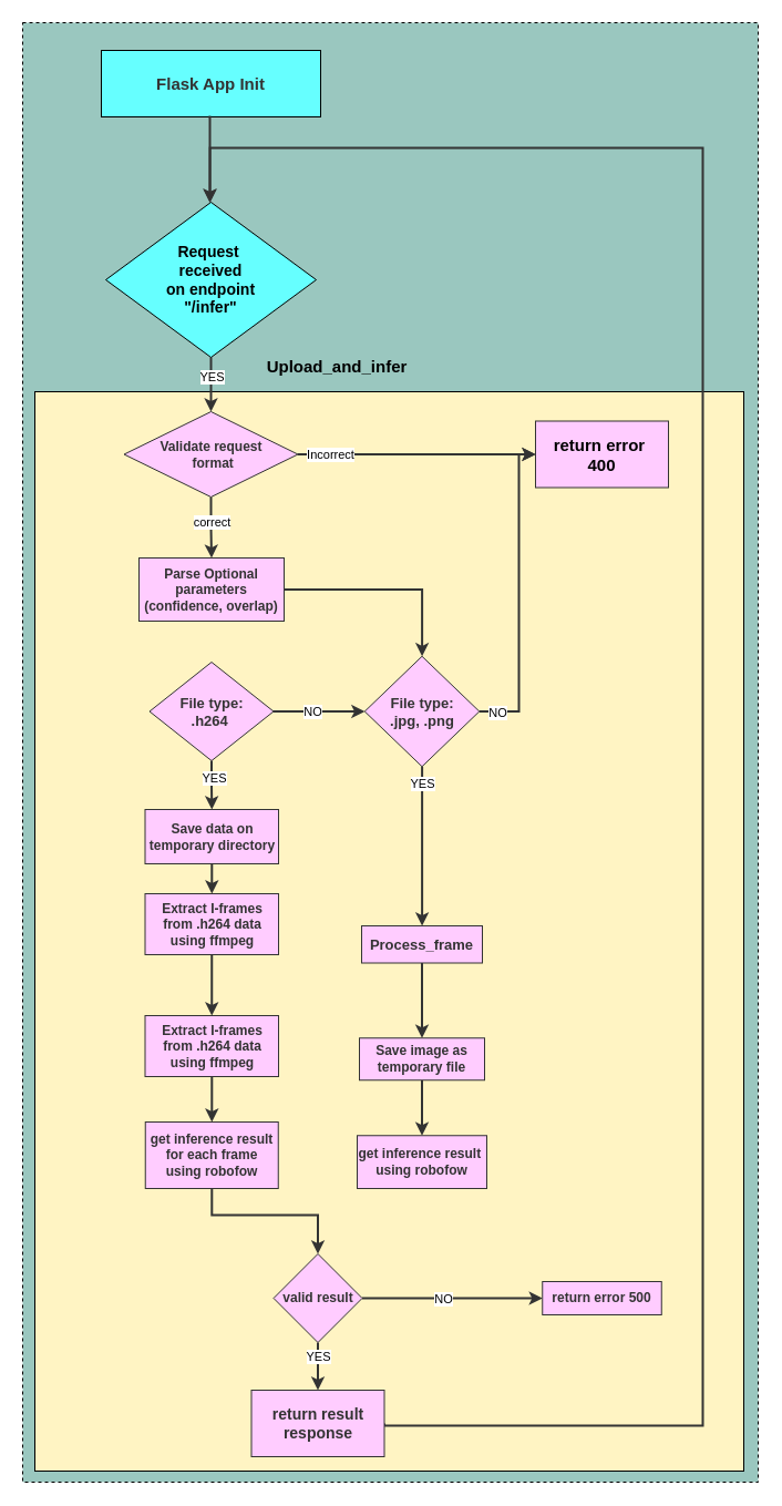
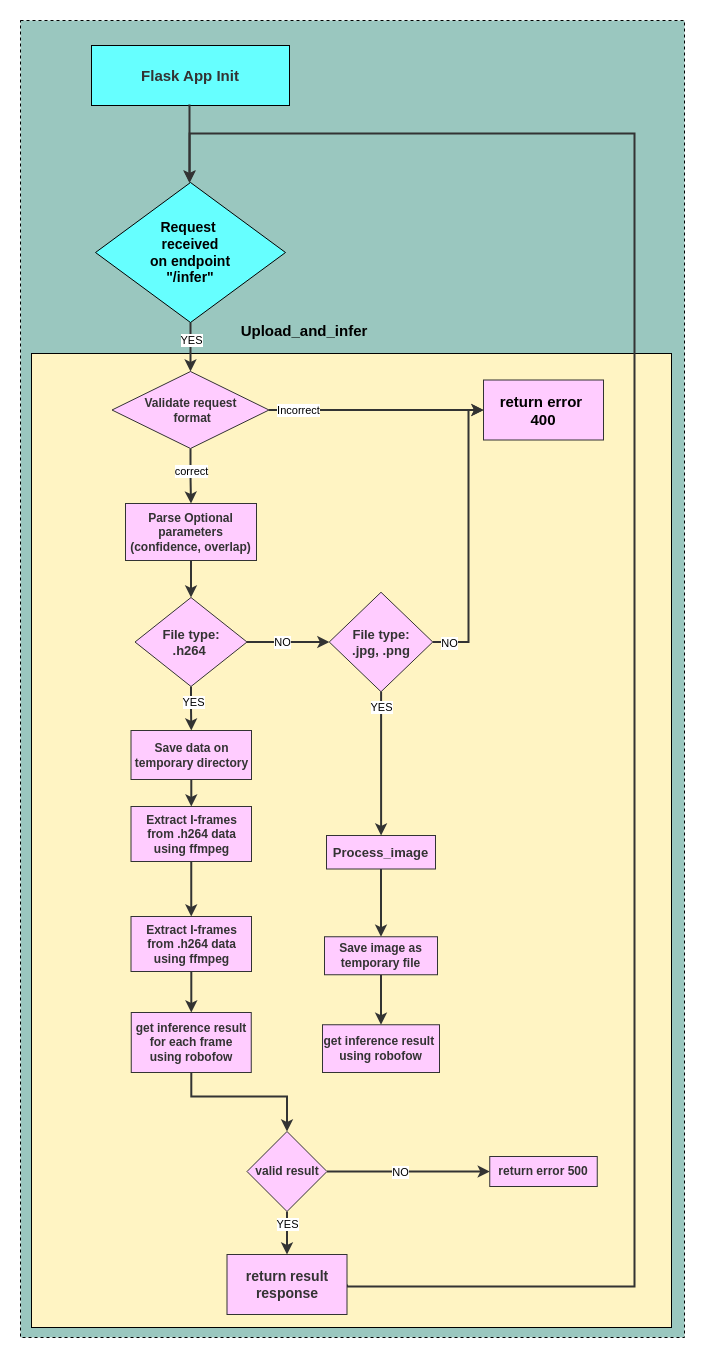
  <mxCell id="0" />
  <mxCell id="1" parent="0" />
  <mxCell id="2" value="" style="rounded=0;whiteSpace=wrap;html=1;dashed=1;fillColor=#9AC7BF;" parent="1" vertex="1"><mxGeometry x="20" y="20" width="664" height="1317" as="geometry" /></mxCell>
  <mxCell id="3" value="" style="rounded=0;whiteSpace=wrap;html=1;fillColor=#FFF4C3;" vertex="1" parent="1"><mxGeometry x="31" y="353" width="640" height="974" as="geometry" /></mxCell>
  <mxCell id="4" value="&lt;b&gt;&lt;font color=&quot;#333333&quot; style=&quot;font-size: 15px;&quot;&gt;Flask App Init&lt;/font&gt;&lt;/b&gt;" style="rounded=0;whiteSpace=wrap;html=1;strokeColor=#000000;fillColor=#66FFFF;" parent="1" vertex="1"><mxGeometry x="91" y="45" width="198" height="60" as="geometry" /></mxCell>
  <mxCell id="5" style="edgeStyle=orthogonalEdgeStyle;rounded=0;orthogonalLoop=1;jettySize=auto;html=1;entryX=0.5;entryY=0;entryDx=0;entryDy=0;strokeColor=#333333;strokeWidth=2;align=center;verticalAlign=middle;fontFamily=Helvetica;fontSize=11;fontColor=default;labelBackgroundColor=default;endArrow=classic;" parent="1" source="7" target="12" edge="1"><mxGeometry relative="1" as="geometry" /></mxCell>
  <mxCell id="6" value="YES" style="edgeLabel;html=1;align=center;verticalAlign=middle;resizable=0;points=[];rounded=0;strokeColor=#333333;strokeWidth=2;fontFamily=Helvetica;fontSize=11;fontColor=default;labelBackgroundColor=default;" parent="5" vertex="1" connectable="0"><mxGeometry x="-0.293" y="-3" relative="1" as="geometry"><mxPoint x="3" as="offset" /></mxGeometry></mxCell>
  <mxCell id="7" value="&lt;b&gt;&lt;font style=&quot;font-size: 14px;&quot; color=&quot;#000000&quot;&gt;Request&amp;nbsp;&lt;/font&gt;&lt;/b&gt;&lt;div&gt;&lt;b&gt;&lt;font style=&quot;font-size: 14px;&quot; color=&quot;#000000&quot;&gt;received&lt;/font&gt;&lt;/b&gt;&lt;div&gt;&lt;b&gt;&lt;font style=&quot;font-size: 14px;&quot; color=&quot;#000000&quot;&gt;&amp;nbsp;on endpoint&amp;nbsp;&lt;/font&gt;&lt;/b&gt;&lt;/div&gt;&lt;div&gt;&lt;b&gt;&lt;font style=&quot;font-size: 14px;&quot; color=&quot;#000000&quot;&gt;&quot;/infer&quot;&lt;/font&gt;&lt;/b&gt;&lt;/div&gt;&lt;/div&gt;" style="rhombus;whiteSpace=wrap;html=1;rounded=0;strokeColor=#000000;align=center;verticalAlign=middle;fontFamily=Helvetica;fontSize=12;fontColor=default;fillColor=#66FFFF;" parent="1" vertex="1"><mxGeometry x="95" y="182" width="190" height="140" as="geometry" /></mxCell>
  <mxCell id="8" value="" style="edgeStyle=orthogonalEdgeStyle;rounded=0;orthogonalLoop=1;jettySize=auto;html=1;strokeColor=#333333;strokeWidth=2;align=center;verticalAlign=middle;fontFamily=Helvetica;fontSize=11;fontColor=default;labelBackgroundColor=default;endArrow=classic;" parent="1" source="12" target="13" edge="1"><mxGeometry relative="1" as="geometry" /></mxCell>
  <mxCell id="9" value="Incorrect" style="edgeLabel;html=1;align=center;verticalAlign=middle;resizable=0;points=[];rounded=0;strokeColor=#333333;strokeWidth=2;fontFamily=Helvetica;fontSize=11;fontColor=default;labelBackgroundColor=default;" parent="8" vertex="1" connectable="0"><mxGeometry x="-0.484" y="1" relative="1" as="geometry"><mxPoint x="-26" y="1" as="offset" /></mxGeometry></mxCell>
  <mxCell id="10" value="" style="edgeStyle=orthogonalEdgeStyle;rounded=0;orthogonalLoop=1;jettySize=auto;html=1;strokeColor=#333333;strokeWidth=2;align=center;verticalAlign=middle;fontFamily=Helvetica;fontSize=11;fontColor=default;labelBackgroundColor=default;endArrow=classic;" parent="1" source="12" target="15" edge="1"><mxGeometry relative="1" as="geometry" /></mxCell>
  <mxCell id="11" value="correct" style="edgeLabel;html=1;align=center;verticalAlign=middle;resizable=0;points=[];rounded=0;strokeColor=#333333;strokeWidth=2;fontFamily=Helvetica;fontSize=11;fontColor=default;labelBackgroundColor=default;" parent="10" vertex="1" connectable="0"><mxGeometry x="-0.17" y="-2" relative="1" as="geometry"><mxPoint x="2" y="-1" as="offset" /></mxGeometry></mxCell>
  <mxCell id="12" value="&lt;b&gt;&lt;font color=&quot;#333333&quot;&gt;Validate request&lt;/font&gt;&lt;/b&gt;&lt;div&gt;&lt;b&gt;&lt;font color=&quot;#333333&quot;&gt;&amp;nbsp;format&lt;/font&gt;&lt;/b&gt;&lt;/div&gt;" style="rhombus;whiteSpace=wrap;html=1;strokeColor=#333333;align=center;verticalAlign=middle;fontFamily=Helvetica;fontSize=12;fontColor=default;fillColor=#FFCCFF;" parent="1" vertex="1"><mxGeometry x="111.5" y="371" width="157" height="77" as="geometry" /></mxCell>
  <mxCell id="13" value="&lt;b&gt;&lt;font style=&quot;font-size: 15px;&quot; color=&quot;#000000&quot;&gt;return error&amp;nbsp;&lt;/font&gt;&lt;/b&gt;&lt;div&gt;&lt;b&gt;&lt;font style=&quot;font-size: 15px;&quot; color=&quot;#000000&quot;&gt;400&lt;/font&gt;&lt;/b&gt;&lt;/div&gt;" style="whiteSpace=wrap;html=1;fillColor=#FFCCFF;strokeColor=#333333;" parent="1" vertex="1"><mxGeometry x="483" y="379.5" width="120" height="60" as="geometry" /></mxCell>
- <mxCell id="14" value="" style="edgeStyle=orthogonalEdgeStyle;rounded=0;orthogonalLoop=1;jettySize=auto;html=1;strokeColor=#333333;strokeWidth=2;" parent="1" source="15" target="41" edge="1"><mxGeometry relative="1" as="geometry"><mxPoint x="190.5" y="615" as="targetPoint" /></mxGeometry></mxCell>
+ <mxCell id="14" value="" style="edgeStyle=orthogonalEdgeStyle;rounded=0;orthogonalLoop=1;jettySize=auto;html=1;strokeColor=#333333;strokeWidth=2;" parent="1" source="15" target="20" edge="1"><mxGeometry relative="1" as="geometry"><mxPoint x="190.5" y="615" as="targetPoint" /></mxGeometry></mxCell>
  <mxCell id="15" value="&lt;b&gt;&lt;font color=&quot;#333333&quot;&gt;Parse Optional parameters (confidence, overlap)&lt;/font&gt;&lt;/b&gt;" style="whiteSpace=wrap;html=1;strokeColor=#333333;align=center;verticalAlign=middle;fontFamily=Helvetica;fontSize=12;fontColor=default;fillColor=#FFCCFF;" parent="1" vertex="1"><mxGeometry x="125" y="503" width="131" height="57" as="geometry" /></mxCell>
  <mxCell id="16" value="" style="edgeStyle=orthogonalEdgeStyle;rounded=0;orthogonalLoop=1;jettySize=auto;html=1;strokeColor=#333333;strokeWidth=2;" parent="1" source="20" target="22" edge="1"><mxGeometry relative="1" as="geometry" /></mxCell>
  <mxCell id="17" value="YES" style="edgeLabel;html=1;align=center;verticalAlign=middle;resizable=0;points=[];" parent="16" vertex="1" connectable="0"><mxGeometry x="-0.336" y="2" relative="1" as="geometry"><mxPoint as="offset" /></mxGeometry></mxCell>
  <mxCell id="18" value="" style="edgeStyle=orthogonalEdgeStyle;rounded=0;orthogonalLoop=1;jettySize=auto;html=1;strokeColor=#333333;strokeWidth=2;" parent="1" source="41" target="24" edge="1"><mxGeometry relative="1" as="geometry"><Array as="points"><mxPoint x="381" y="726" /><mxPoint x="381" y="726" /></Array></mxGeometry></mxCell>
  <mxCell id="19" value="YES" style="edgeLabel;html=1;align=center;verticalAlign=middle;resizable=0;points=[];" parent="18" vertex="1" connectable="0"><mxGeometry x="-0.517" relative="1" as="geometry"><mxPoint y="-20" as="offset" /></mxGeometry></mxCell>
  <mxCell id="20" value="&lt;b&gt;&lt;font color=&quot;#333333&quot; style=&quot;font-size: 13px;&quot;&gt;File type:&lt;br&gt;.h264&amp;nbsp;&lt;/font&gt;&lt;/b&gt;" style="rhombus;whiteSpace=wrap;html=1;strokeColor=#333333;align=center;verticalAlign=middle;fontFamily=Helvetica;fontSize=12;fontColor=default;fillColor=#FFCCFF;" parent="1" vertex="1"><mxGeometry x="134.5" y="597" width="112" height="89" as="geometry" /></mxCell>
  <mxCell id="21" value="" style="edgeStyle=orthogonalEdgeStyle;rounded=0;orthogonalLoop=1;jettySize=auto;html=1;strokeColor=#333333;strokeWidth=2;" parent="1" source="22" target="26" edge="1"><mxGeometry relative="1" as="geometry" /></mxCell>
  <mxCell id="22" value="&lt;b&gt;&lt;font color=&quot;#333333&quot;&gt;Save data on temporary directory&lt;/font&gt;&lt;/b&gt;" style="whiteSpace=wrap;html=1;strokeColor=#333333;align=center;verticalAlign=middle;fontFamily=Helvetica;fontSize=12;fontColor=default;fillColor=#FFCCFF;" parent="1" vertex="1"><mxGeometry x="130.5" y="730" width="120.5" height="49" as="geometry" /></mxCell>
  <mxCell id="23" value="" style="edgeStyle=orthogonalEdgeStyle;rounded=0;orthogonalLoop=1;jettySize=auto;html=1;strokeColor=#333333;strokeWidth=2;align=center;verticalAlign=middle;fontFamily=Helvetica;fontSize=11;fontColor=default;labelBackgroundColor=default;endArrow=classic;" parent="1" source="24" target="32" edge="1"><mxGeometry relative="1" as="geometry" /></mxCell>
- <mxCell id="24" value="&lt;b&gt;&lt;font color=&quot;#333333&quot; style=&quot;font-size: 13px;&quot;&gt;Process_frame&lt;/font&gt;&lt;/b&gt;" style="whiteSpace=wrap;html=1;strokeColor=#333333;align=center;verticalAlign=middle;fontFamily=Helvetica;fontSize=12;fontColor=default;fillColor=#FFCCFF;" parent="1" vertex="1"><mxGeometry x="326" y="835" width="109" height="33.5" as="geometry" /></mxCell>
+ <mxCell id="24" value="&lt;b&gt;&lt;font color=&quot;#333333&quot; style=&quot;font-size: 13px;&quot;&gt;Process_image&lt;/font&gt;&lt;/b&gt;" style="whiteSpace=wrap;html=1;strokeColor=#333333;align=center;verticalAlign=middle;fontFamily=Helvetica;fontSize=12;fontColor=default;fillColor=#FFCCFF;" parent="1" vertex="1"><mxGeometry x="326" y="835" width="109" height="33.5" as="geometry" /></mxCell>
  <mxCell id="25" value="" style="edgeStyle=orthogonalEdgeStyle;rounded=0;orthogonalLoop=1;jettySize=auto;html=1;strokeWidth=2;strokeColor=#333333;" parent="1" source="26" target="28" edge="1"><mxGeometry relative="1" as="geometry" /></mxCell>
  <mxCell id="26" value="&lt;b&gt;&lt;font color=&quot;#333333&quot;&gt;Extract I-frames from .h264 data using ffmpeg&lt;/font&gt;&lt;/b&gt;" style="whiteSpace=wrap;html=1;strokeColor=#333333;align=center;verticalAlign=middle;fontFamily=Helvetica;fontSize=12;fontColor=default;fillColor=#FFCCFF;" parent="1" vertex="1"><mxGeometry x="130.5" y="806" width="120.5" height="55" as="geometry" /></mxCell>
  <mxCell id="27" value="" style="edgeStyle=orthogonalEdgeStyle;rounded=0;orthogonalLoop=1;jettySize=auto;html=1;strokeWidth=2;strokeColor=#333333;" parent="1" source="28" target="30" edge="1"><mxGeometry relative="1" as="geometry" /></mxCell>
  <mxCell id="28" value="&lt;b&gt;&lt;font color=&quot;#333333&quot;&gt;Extract I-frames from .h264 data using ffmpeg&lt;/font&gt;&lt;/b&gt;" style="whiteSpace=wrap;html=1;strokeColor=#333333;align=center;verticalAlign=middle;fontFamily=Helvetica;fontSize=12;fontColor=default;fillColor=#FFCCFF;" parent="1" vertex="1"><mxGeometry x="130.5" y="916" width="120.5" height="55" as="geometry" /></mxCell>
  <mxCell id="29" style="edgeStyle=orthogonalEdgeStyle;rounded=0;orthogonalLoop=1;jettySize=auto;html=1;entryX=0.5;entryY=0;entryDx=0;entryDy=0;strokeColor=#333333;strokeWidth=2;align=center;verticalAlign=middle;fontFamily=Helvetica;fontSize=11;fontColor=default;labelBackgroundColor=default;endArrow=classic;" parent="1" source="30" target="46" edge="1"><mxGeometry relative="1" as="geometry"><Array as="points"><mxPoint x="191" y="1096" /><mxPoint x="287" y="1096" /><mxPoint x="287" y="1131" /></Array></mxGeometry></mxCell>
  <mxCell id="30" value="&lt;b&gt;&lt;font color=&quot;#333333&quot;&gt;get inference result for each frame using robofow&lt;/font&gt;&lt;/b&gt;" style="whiteSpace=wrap;html=1;strokeColor=#333333;align=center;verticalAlign=middle;fontFamily=Helvetica;fontSize=12;fontColor=default;fillColor=#FFCCFF;" parent="1" vertex="1"><mxGeometry x="130.75" y="1012" width="120" height="60" as="geometry" /></mxCell>
  <mxCell id="31" value="" style="edgeStyle=orthogonalEdgeStyle;rounded=0;orthogonalLoop=1;jettySize=auto;html=1;strokeColor=#333333;strokeWidth=2;align=center;verticalAlign=middle;fontFamily=Helvetica;fontSize=11;fontColor=default;labelBackgroundColor=default;endArrow=classic;" parent="1" source="32" target="33" edge="1"><mxGeometry relative="1" as="geometry" /></mxCell>
  <mxCell id="32" value="&lt;b&gt;&lt;font color=&quot;#333333&quot;&gt;Save image as temporary file&lt;/font&gt;&lt;/b&gt;" style="whiteSpace=wrap;html=1;strokeColor=#333333;align=center;verticalAlign=middle;fontFamily=Helvetica;fontSize=12;fontColor=default;fillColor=#FFCCFF;" parent="1" vertex="1"><mxGeometry x="324" y="936.25" width="113" height="38" as="geometry" /></mxCell>
  <mxCell id="33" value="&lt;b&gt;&lt;font color=&quot;#333333&quot;&gt;get inference result&amp;nbsp; using robofow&lt;/font&gt;&lt;/b&gt;" style="whiteSpace=wrap;html=1;strokeColor=#333333;align=center;verticalAlign=middle;fontFamily=Helvetica;fontSize=12;fontColor=default;fillColor=#FFCCFF;" parent="1" vertex="1"><mxGeometry x="322" y="1024.25" width="117" height="47.75" as="geometry" /></mxCell>
  <mxCell id="34" style="edgeStyle=orthogonalEdgeStyle;rounded=0;orthogonalLoop=1;jettySize=auto;html=1;endArrow=classic;endFill=0;exitX=1;exitY=0.5;exitDx=0;exitDy=0;strokeColor=#333333;strokeWidth=2;align=center;verticalAlign=middle;fontFamily=Helvetica;fontSize=11;fontColor=default;labelBackgroundColor=default;entryX=0.495;entryY=0.003;entryDx=0;entryDy=0;entryPerimeter=0;" parent="1" source="35" edge="1" target="7"><mxGeometry relative="1" as="geometry"><mxPoint x="369.04" y="1158" as="sourcePoint" /><mxPoint x="189.04" y="180" as="targetPoint" /><Array as="points"><mxPoint x="346" y="1286" /><mxPoint x="634" y="1286" /><mxPoint x="634" y="133" /><mxPoint x="189" y="133" /></Array></mxGeometry></mxCell>
  <mxCell id="35" value="&lt;b&gt;&lt;font style=&quot;font-size: 14px;&quot; color=&quot;#333333&quot;&gt;return result response&lt;/font&gt;&lt;/b&gt;" style="whiteSpace=wrap;html=1;strokeColor=#333333;align=center;verticalAlign=middle;fontFamily=Helvetica;fontSize=12;fontColor=default;fillColor=#FFCCFF;" parent="1" vertex="1"><mxGeometry x="226.5" y="1254" width="120" height="60" as="geometry" /></mxCell>
  <mxCell id="36" value="&lt;font style=&quot;font-size: 15px;&quot; color=&quot;#000000&quot;&gt;&lt;b&gt;Upload_and_infer&lt;/b&gt;&lt;/font&gt;" style="text;html=1;align=center;verticalAlign=middle;whiteSpace=wrap;rounded=0;strokeWidth=3;" parent="1" vertex="1"><mxGeometry x="274" y="315" width="60" height="30" as="geometry" /></mxCell>
  <mxCell id="37" value="" style="edgeStyle=orthogonalEdgeStyle;rounded=0;orthogonalLoop=1;jettySize=auto;html=1;strokeColor=#333333;strokeWidth=2;align=center;verticalAlign=middle;fontFamily=Helvetica;fontSize=11;fontColor=default;labelBackgroundColor=default;endArrow=classic;" parent="1" source="20" target="41" edge="1"><mxGeometry relative="1" as="geometry"><mxPoint x="246" y="641" as="sourcePoint" /><mxPoint x="381" y="835" as="targetPoint" /></mxGeometry></mxCell>
  <mxCell id="38" value="NO" style="edgeLabel;html=1;align=center;verticalAlign=middle;resizable=0;points=[];rounded=0;strokeColor=#333333;strokeWidth=2;fontFamily=Helvetica;fontSize=11;fontColor=default;labelBackgroundColor=default;" parent="37" vertex="1" connectable="0"><mxGeometry x="-0.316" relative="1" as="geometry"><mxPoint x="7" as="offset" /></mxGeometry></mxCell>
  <mxCell id="39" value="" style="edgeStyle=orthogonalEdgeStyle;rounded=0;orthogonalLoop=1;jettySize=auto;html=1;entryX=0;entryY=0.5;entryDx=0;entryDy=0;strokeColor=#333333;strokeWidth=2;align=center;verticalAlign=middle;fontFamily=Helvetica;fontSize=11;fontColor=default;labelBackgroundColor=default;endArrow=classic;" parent="1" source="41" target="13" edge="1"><mxGeometry relative="1" as="geometry"><mxPoint x="504" y="641.478" as="targetPoint" /><Array as="points"><mxPoint x="468" y="642" /><mxPoint x="468" y="409" /></Array></mxGeometry></mxCell>
  <mxCell id="40" value="NO" style="edgeLabel;html=1;align=center;verticalAlign=middle;resizable=0;points=[];rounded=0;strokeColor=#333333;strokeWidth=2;fontFamily=Helvetica;fontSize=11;fontColor=default;labelBackgroundColor=default;" parent="39" vertex="1" connectable="0"><mxGeometry x="-0.885" y="-1" relative="1" as="geometry"><mxPoint as="offset" /></mxGeometry></mxCell>
  <mxCell id="41" value="&lt;b&gt;&lt;font color=&quot;#333333&quot; style=&quot;font-size: 13px;&quot;&gt;File type:&lt;/font&gt;&lt;/b&gt;&lt;div&gt;&lt;b&gt;&lt;font color=&quot;#333333&quot; style=&quot;font-size: 13px;&quot;&gt;.jpg, .png&lt;/font&gt;&lt;/b&gt;&lt;/div&gt;" style="rhombus;whiteSpace=wrap;html=1;strokeColor=#333333;align=center;verticalAlign=middle;fontFamily=Helvetica;fontSize=12;fontColor=default;fillColor=#FFCCFF;" parent="1" vertex="1"><mxGeometry x="328.75" y="591.75" width="103.5" height="99.5" as="geometry" /></mxCell>
  <mxCell id="42" style="edgeStyle=orthogonalEdgeStyle;rounded=0;orthogonalLoop=1;jettySize=auto;html=1;entryX=0.5;entryY=0;entryDx=0;entryDy=0;strokeColor=#333333;strokeWidth=2;align=center;verticalAlign=middle;fontFamily=Helvetica;fontSize=11;fontColor=default;labelBackgroundColor=default;endArrow=classic;" parent="1" source="46" target="35" edge="1"><mxGeometry relative="1" as="geometry" /></mxCell>
  <mxCell id="43" value="YES" style="edgeLabel;html=1;align=center;verticalAlign=middle;resizable=0;points=[];rounded=0;strokeColor=#333333;strokeWidth=2;fontFamily=Helvetica;fontSize=11;fontColor=default;labelBackgroundColor=default;" parent="42" vertex="1" connectable="0"><mxGeometry x="-0.43" relative="1" as="geometry"><mxPoint as="offset" /></mxGeometry></mxCell>
  <mxCell id="44" value="" style="edgeStyle=orthogonalEdgeStyle;rounded=0;orthogonalLoop=1;jettySize=auto;html=1;strokeColor=#333333;strokeWidth=2;align=center;verticalAlign=middle;fontFamily=Helvetica;fontSize=11;fontColor=default;labelBackgroundColor=default;endArrow=classic;" parent="1" source="46" target="47" edge="1"><mxGeometry relative="1" as="geometry" /></mxCell>
  <mxCell id="45" value="NO" style="edgeLabel;html=1;align=center;verticalAlign=middle;resizable=0;points=[];rounded=0;strokeColor=#333333;strokeWidth=2;fontFamily=Helvetica;fontSize=11;fontColor=default;labelBackgroundColor=default;" parent="44" vertex="1" connectable="0"><mxGeometry x="-0.097" relative="1" as="geometry"><mxPoint as="offset" /></mxGeometry></mxCell>
  <mxCell id="46" value="&lt;b&gt;&lt;font color=&quot;#333333&quot;&gt;valid result&lt;/font&gt;&lt;/b&gt;" style="rhombus;whiteSpace=wrap;html=1;strokeColor=#333333;align=center;verticalAlign=middle;fontFamily=Helvetica;fontSize=12;fontColor=default;fillColor=#FFCCFF;" parent="1" vertex="1"><mxGeometry x="246.5" y="1131" width="80" height="80" as="geometry" /></mxCell>
  <mxCell id="47" value="&lt;b&gt;&lt;font color=&quot;#333333&quot;&gt;return error 500&lt;/font&gt;&lt;/b&gt;" style="whiteSpace=wrap;html=1;strokeColor=#333333;align=center;verticalAlign=middle;fontFamily=Helvetica;fontSize=12;fontColor=default;fillColor=#FFCCFF;" parent="1" vertex="1"><mxGeometry x="489.25" y="1156" width="107.5" height="30" as="geometry" /></mxCell>
  <mxCell id="48" value="" style="edgeStyle=orthogonalEdgeStyle;rounded=0;orthogonalLoop=1;jettySize=auto;html=1;strokeColor=#333333;strokeWidth=2;" edge="1" parent="1"><mxGeometry relative="1" as="geometry"><mxPoint x="189" y="182" as="targetPoint" /><mxPoint x="187.8" y="105" as="sourcePoint" /><Array as="points"><mxPoint x="189" y="105" /></Array></mxGeometry></mxCell>
